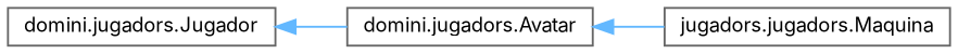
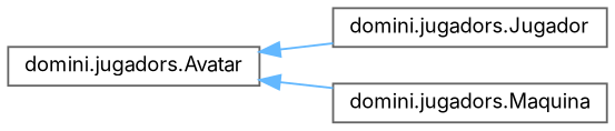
  digraph {
    fontname=Inter
    rankdir=LR
    node [color=grey40 fillcolor=white fontname=Inter fontsize=10 shape=box style=filled]
    edge [color=steelblue1 dir=back fontname=Inter fontsize=10 labelfontname=Helvetica labelfontsize=10 style=solid]
    n1 [height=0.2 label="domini.jugadors.Jugador" width=0.4]
    n2 [height=0.2 label="domini.jugadors.Avatar" width=0.4]
-   n3 [height=0.2 label="jugadors.jugadors.Maquina" width=0.4]
-   n1 -> n2
+   n3 [height=0.2 label="domini.jugadors.Maquina" width=0.4]
+   n2 -> n1
    n2 -> n3
  }
